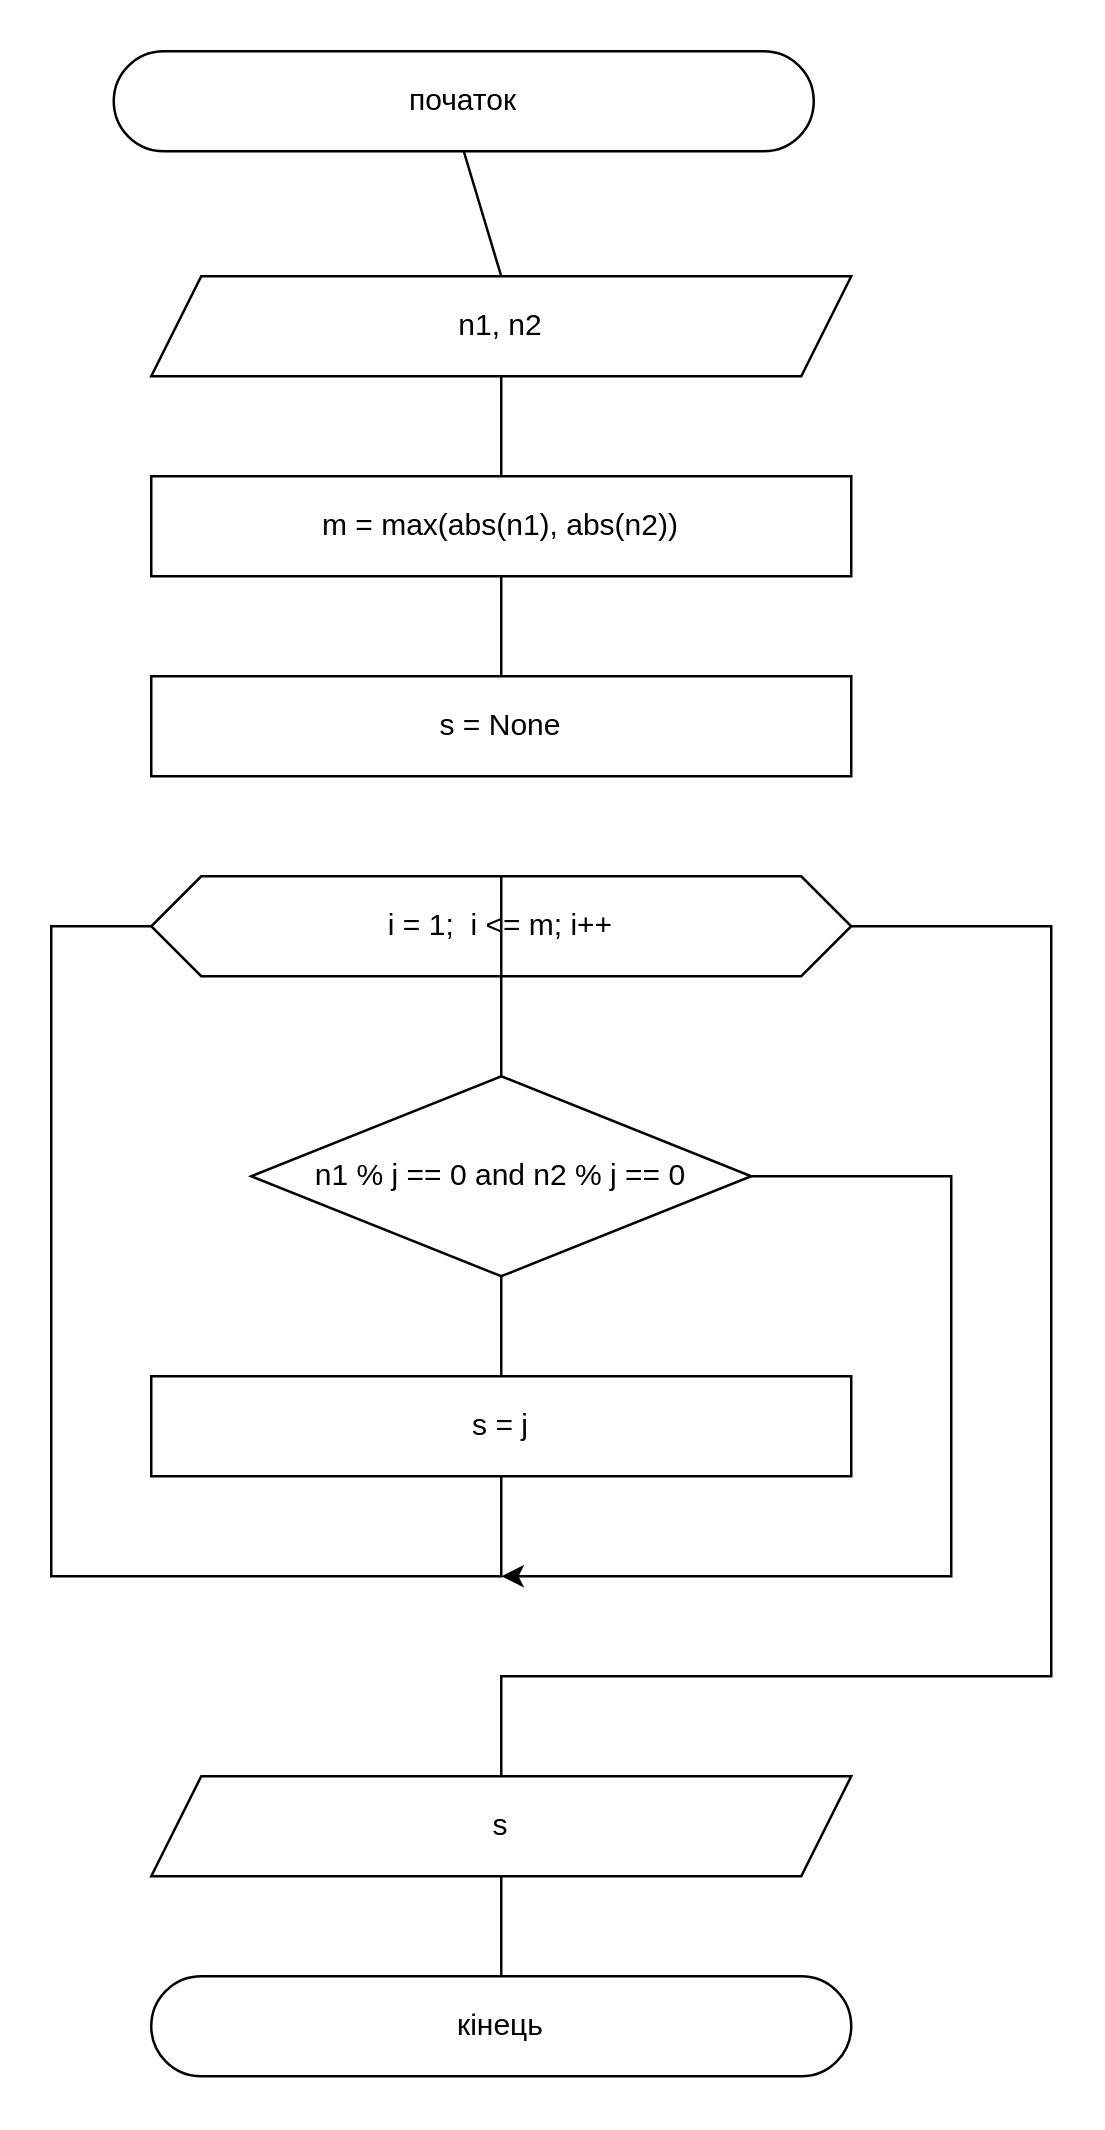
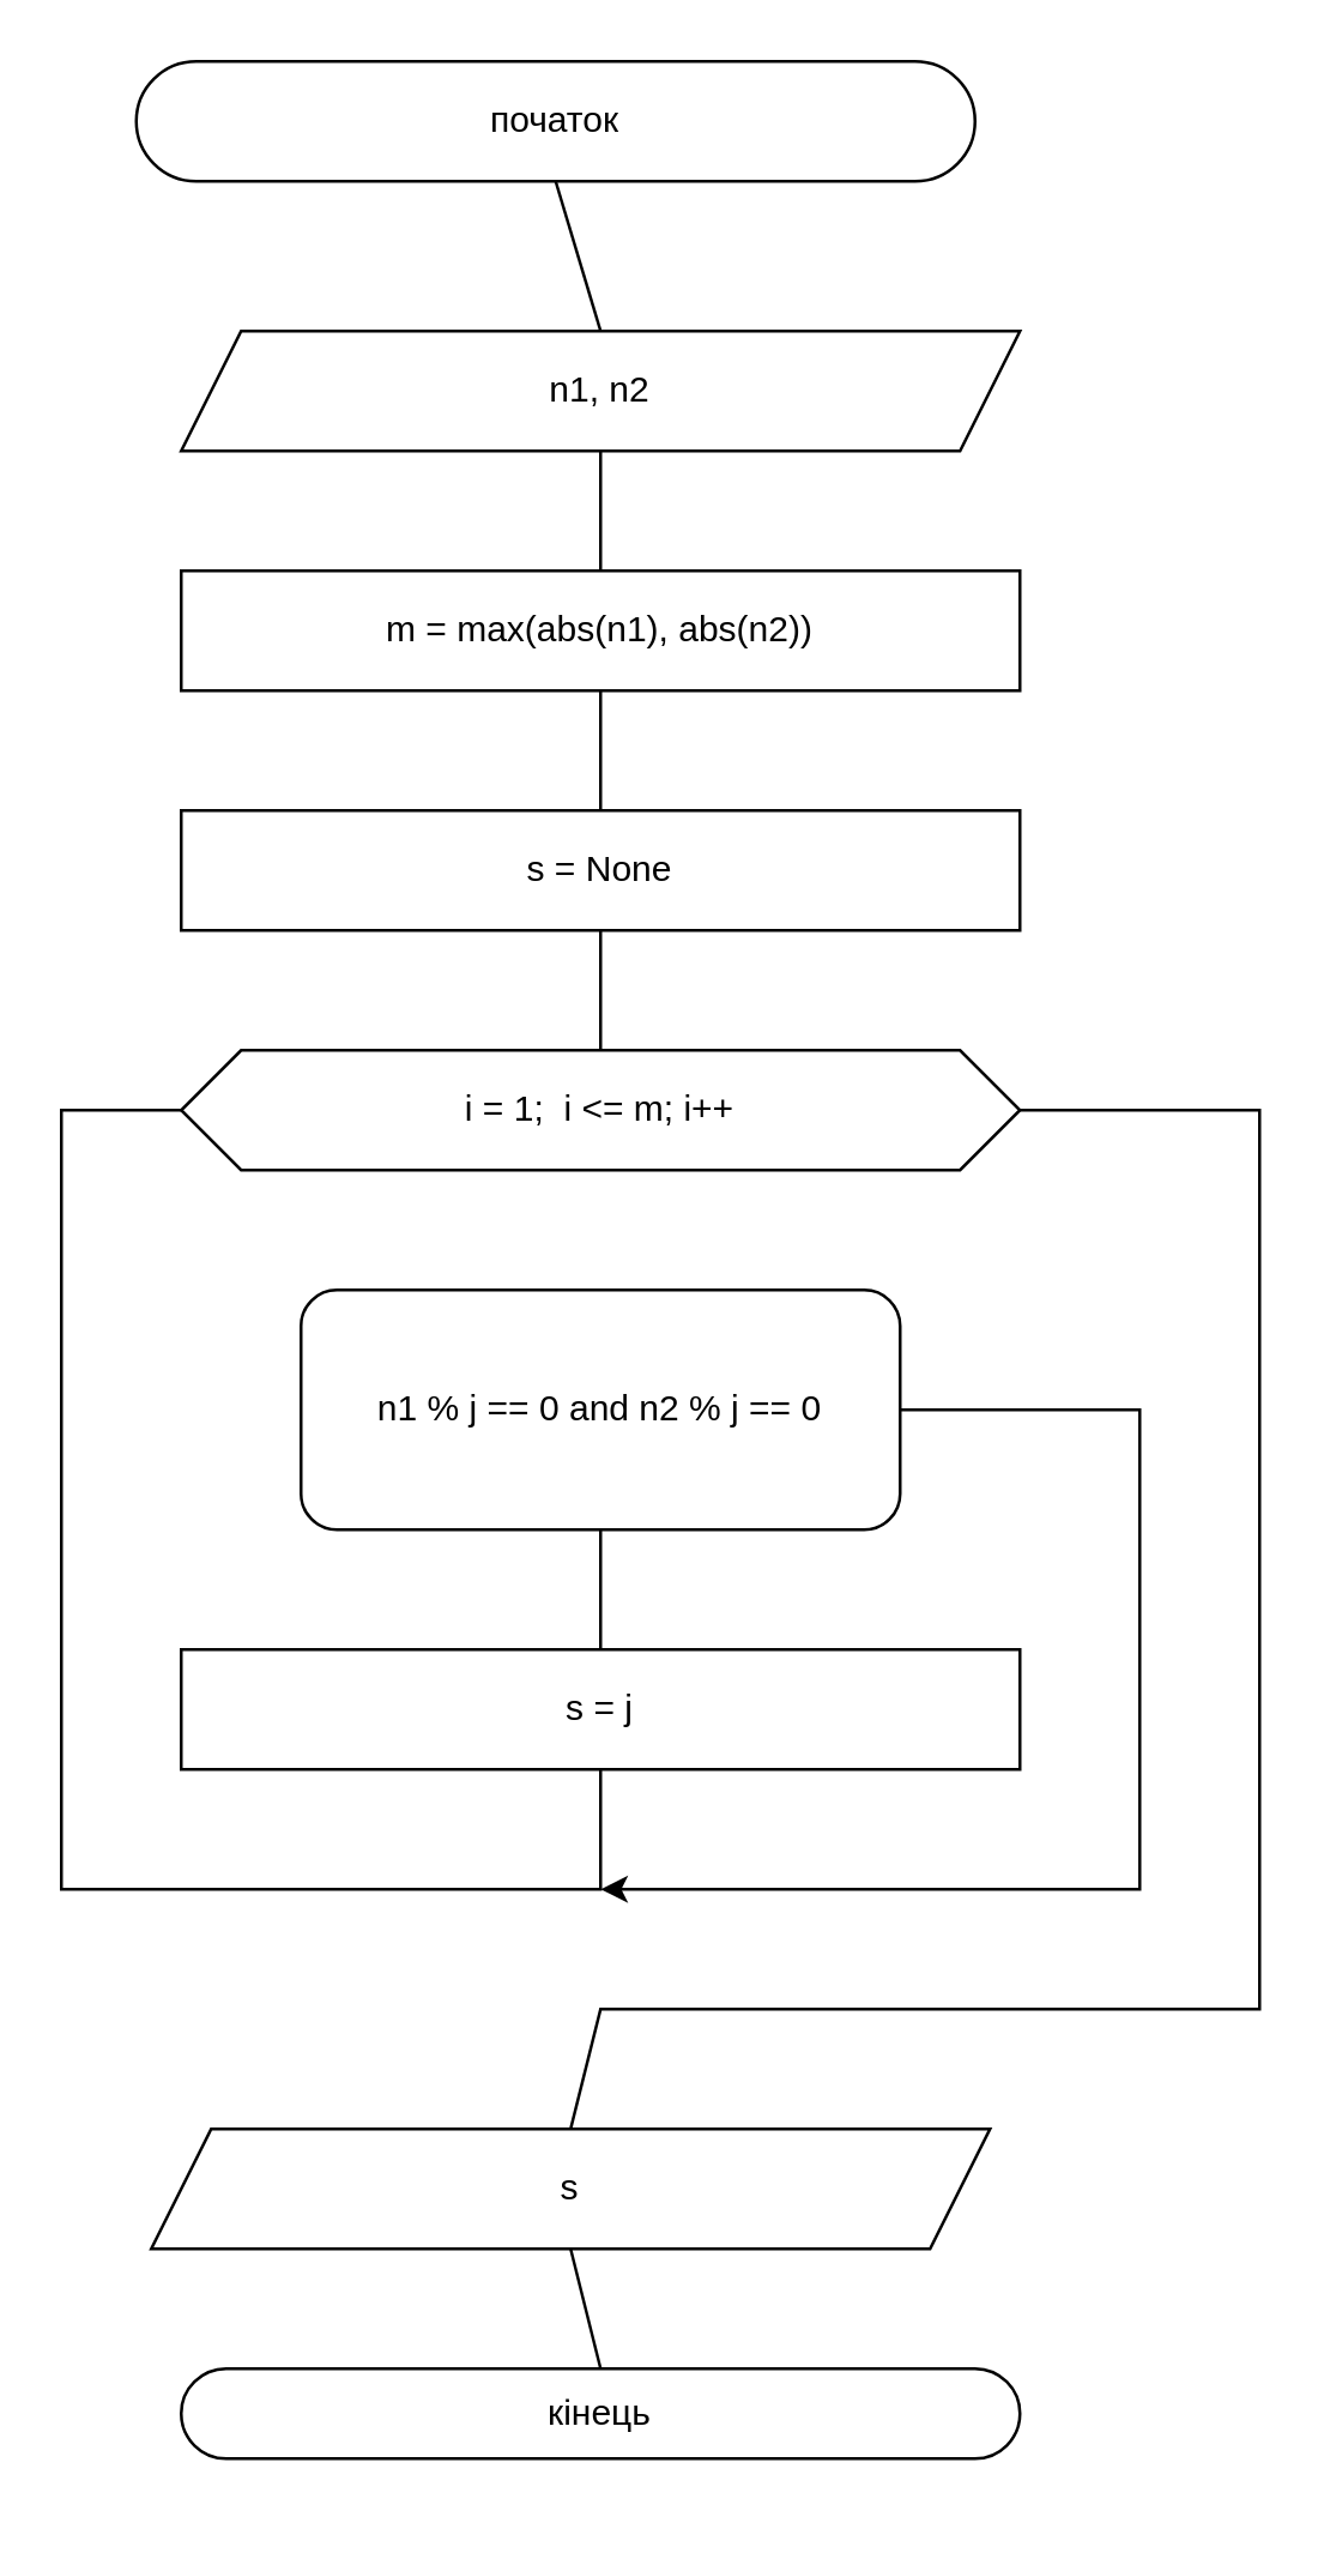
  <mxCell id="0" />
  <mxCell id="1" parent="0" />
  <mxCell id="2" value="початок" style="rounded=1;whiteSpace=wrap;html=1;arcSize=50;" parent="1" vertex="1"><mxGeometry x="45" y="20" width="280" height="40" as="geometry" /></mxCell>
- <mxCell id="3" value="кінець" style="rounded=1;whiteSpace=wrap;html=1;arcSize=50;" parent="1" vertex="1"><mxGeometry x="60" y="790" width="280" height="40" as="geometry" /></mxCell>
+ <mxCell id="3" value="кінець" style="rounded=1;whiteSpace=wrap;html=1;arcSize=50;" parent="1" vertex="1"><mxGeometry x="60" y="790" width="280" height="30" as="geometry" /></mxCell>
  <mxCell id="4" value="n1, n2" style="shape=parallelogram;perimeter=parallelogramPerimeter;whiteSpace=wrap;html=1;fixedSize=1;" parent="1" vertex="1"><mxGeometry x="60" y="110" width="280" height="40" as="geometry" /></mxCell>
  <mxCell id="5" value="m = max(abs(n1), abs(n2))" style="rounded=0;whiteSpace=wrap;html=1;" parent="1" vertex="1"><mxGeometry x="60" y="190" width="280" height="40" as="geometry" /></mxCell>
  <mxCell id="6" value="i = 1;&amp;nbsp; i &amp;lt;= m; i++" style="shape=hexagon;perimeter=hexagonPerimeter2;whiteSpace=wrap;html=1;fixedSize=1;" parent="1" vertex="1"><mxGeometry x="60" y="350" width="280" height="40" as="geometry" /></mxCell>
- <mxCell id="7" value="n1 % j == 0 and n2 % j == 0" style="rhombus;whiteSpace=wrap;html=1;" parent="1" vertex="1"><mxGeometry x="100" y="430" width="200" height="80" as="geometry" /></mxCell>
+ <mxCell id="7" value="n1 % j == 0 and n2 % j == 0" style="whiteSpace=wrap;html=1;rounded=1;" parent="1" vertex="1"><mxGeometry x="100" y="430" width="200" height="80" as="geometry" /></mxCell>
  <mxCell id="8" value="s = j" style="rounded=0;whiteSpace=wrap;html=1;" parent="1" vertex="1"><mxGeometry x="60" y="550" width="280" height="40" as="geometry" /></mxCell>
- <mxCell id="9" value="s" style="shape=parallelogram;perimeter=parallelogramPerimeter;whiteSpace=wrap;html=1;fixedSize=1;" parent="1" vertex="1"><mxGeometry x="60" y="710" width="280" height="40" as="geometry" /></mxCell>
+ <mxCell id="9" value="s" style="shape=parallelogram;perimeter=parallelogramPerimeter;whiteSpace=wrap;html=1;fixedSize=1;" parent="1" vertex="1"><mxGeometry x="50" y="710" width="280" height="40" as="geometry" /></mxCell>
  <mxCell id="10" value="s = None" style="rounded=0;whiteSpace=wrap;html=1;" parent="1" vertex="1"><mxGeometry x="60" y="270" width="280" height="40" as="geometry" /></mxCell>
  <mxCell id="11" value="" style="endArrow=none;html=1;rounded=0;entryX=0.5;entryY=1;entryDx=0;entryDy=0;exitX=0.5;exitY=0;exitDx=0;exitDy=0;" parent="1" source="4" target="2" edge="1"><mxGeometry width="50" height="50" relative="1" as="geometry"><mxPoint x="470" y="110" as="sourcePoint" /><mxPoint x="520" y="60" as="targetPoint" /></mxGeometry></mxCell>
  <mxCell id="12" value="" style="endArrow=none;html=1;rounded=0;entryX=0.5;entryY=1;entryDx=0;entryDy=0;exitX=0.5;exitY=0;exitDx=0;exitDy=0;" parent="1" source="5" target="4" edge="1"><mxGeometry width="50" height="50" relative="1" as="geometry"><mxPoint x="480" y="120" as="sourcePoint" /><mxPoint x="530" y="70" as="targetPoint" /></mxGeometry></mxCell>
  <mxCell id="13" value="" style="endArrow=none;html=1;rounded=0;entryX=0.5;entryY=1;entryDx=0;entryDy=0;exitX=0.5;exitY=0;exitDx=0;exitDy=0;" parent="1" source="10" target="5" edge="1"><mxGeometry width="50" height="50" relative="1" as="geometry"><mxPoint x="490" y="130" as="sourcePoint" /><mxPoint x="540" y="80" as="targetPoint" /></mxGeometry></mxCell>
- <mxCell id="14" value="" style="endArrow=none;html=1;rounded=0;exitX=0.5;exitY=0;exitDx=0;exitDy=0;" parent="1" source="6" target="7" edge="1"><mxGeometry width="50" height="50" relative="1" as="geometry"><mxPoint x="500" y="140" as="sourcePoint" /><mxPoint x="550" y="90" as="targetPoint" /></mxGeometry></mxCell>
+ <mxCell id="14" value="" style="endArrow=none;html=1;rounded=0;entryX=0.5;entryY=1;entryDx=0;entryDy=0;exitX=0.5;exitY=0;exitDx=0;exitDy=0;" parent="1" source="6" target="10" edge="1"><mxGeometry width="50" height="50" relative="1" as="geometry"><mxPoint x="500" y="140" as="sourcePoint" /><mxPoint x="550" y="90" as="targetPoint" /></mxGeometry></mxCell>
  <mxCell id="15" value="" style="endArrow=none;html=1;rounded=0;exitX=0.5;exitY=1;exitDx=0;exitDy=0;entryX=0.5;entryY=0;entryDx=0;entryDy=0;" parent="1" source="7" target="8" edge="1"><mxGeometry width="50" height="50" relative="1" as="geometry"><mxPoint x="520" y="160" as="sourcePoint" /><mxPoint x="570" y="110" as="targetPoint" /></mxGeometry></mxCell>
  <mxCell id="16" value="" style="endArrow=none;html=1;rounded=0;exitX=0.5;exitY=1;exitDx=0;exitDy=0;entryX=0;entryY=0.5;entryDx=0;entryDy=0;" parent="1" source="8" target="6" edge="1"><mxGeometry width="50" height="50" relative="1" as="geometry"><mxPoint x="190" y="640" as="sourcePoint" /><mxPoint x="390" y="624" as="targetPoint" /><Array as="points"><mxPoint x="200" y="630" /><mxPoint x="20" y="630" /><mxPoint x="20" y="370" /></Array></mxGeometry></mxCell>
  <mxCell id="17" value="" style="endArrow=none;html=1;rounded=0;exitX=1;exitY=0.5;exitDx=0;exitDy=0;entryX=0.5;entryY=0;entryDx=0;entryDy=0;" parent="1" source="6" target="9" edge="1"><mxGeometry width="50" height="50" relative="1" as="geometry"><mxPoint x="550" y="190" as="sourcePoint" /><mxPoint x="600" y="140" as="targetPoint" /><Array as="points"><mxPoint x="420" y="370" /><mxPoint x="420" y="670" /><mxPoint x="200" y="670" /></Array></mxGeometry></mxCell>
  <mxCell id="18" value="" style="endArrow=none;html=1;rounded=0;entryX=0.5;entryY=1;entryDx=0;entryDy=0;exitX=0.5;exitY=0;exitDx=0;exitDy=0;" parent="1" source="3" target="9" edge="1"><mxGeometry width="50" height="50" relative="1" as="geometry"><mxPoint x="390" y="910" as="sourcePoint" /><mxPoint x="440" y="860" as="targetPoint" /></mxGeometry></mxCell>
  <mxCell id="19" value="" style="endArrow=classic;html=1;rounded=0;exitX=1;exitY=0.5;exitDx=0;exitDy=0;" parent="1" source="7" edge="1"><mxGeometry width="50" height="50" relative="1" as="geometry"><mxPoint x="290" y="410" as="sourcePoint" /><mxPoint x="200" y="630" as="targetPoint" /><Array as="points"><mxPoint x="380" y="470" /><mxPoint x="380" y="630" /></Array></mxGeometry></mxCell>
